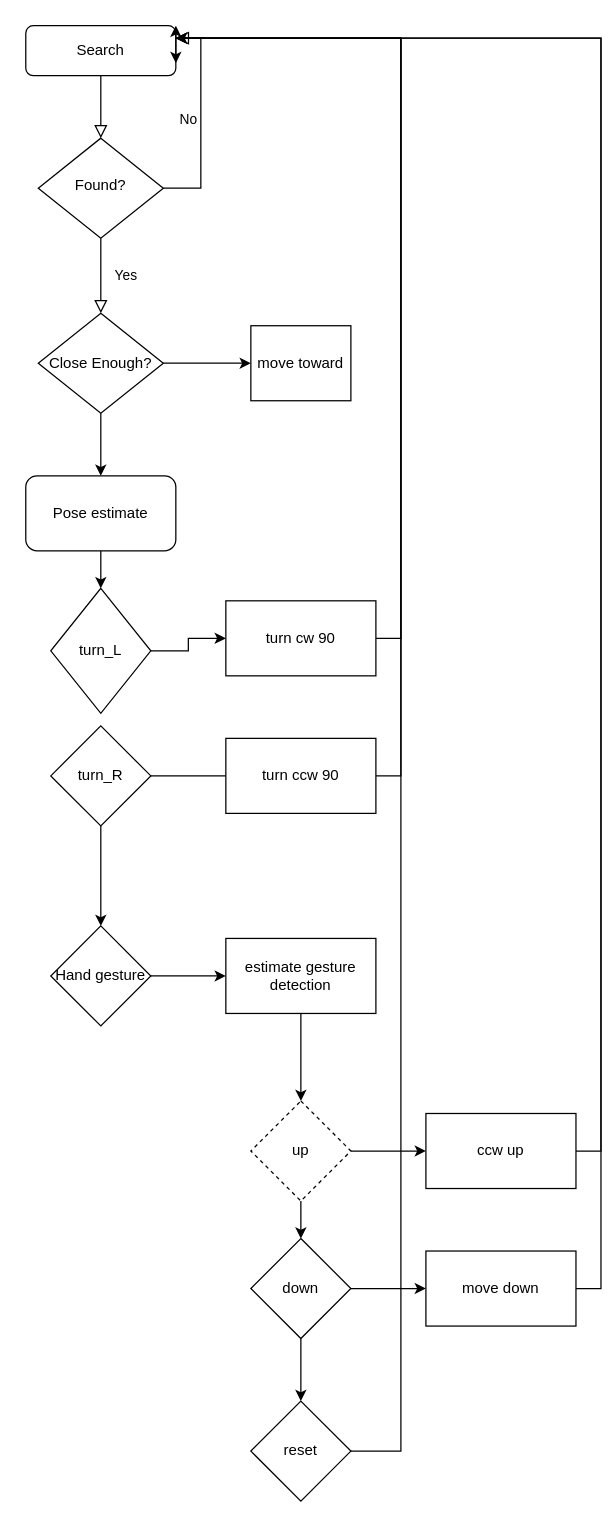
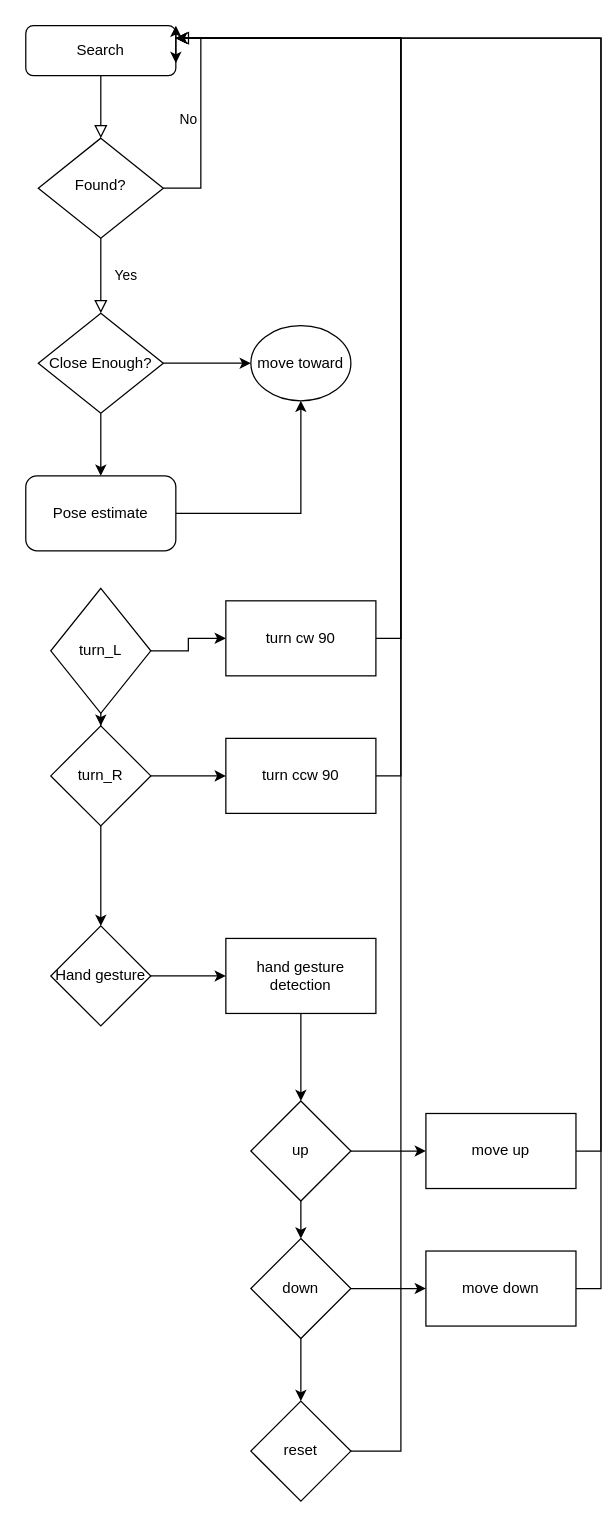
  <mxCell id="0" />
  <mxCell id="1" parent="0" />
  <mxCell id="2" value="" style="rounded=0;html=1;jettySize=auto;orthogonalLoop=1;fontSize=11;endArrow=block;endFill=0;endSize=8;strokeWidth=1;shadow=0;labelBackgroundColor=none;edgeStyle=orthogonalEdgeStyle;" parent="1" source="3" target="6" edge="1"><mxGeometry relative="1" as="geometry" /></mxCell>
  <mxCell id="3" value="Search" style="rounded=1;whiteSpace=wrap;html=1;fontSize=12;glass=0;strokeWidth=1;shadow=0;" parent="1" vertex="1"><mxGeometry x="20" y="20" width="120" height="40" as="geometry" /></mxCell>
  <mxCell id="4" value="Yes" style="rounded=0;html=1;jettySize=auto;orthogonalLoop=1;fontSize=11;endArrow=block;endFill=0;endSize=8;strokeWidth=1;shadow=0;labelBackgroundColor=none;edgeStyle=orthogonalEdgeStyle;" parent="1" source="6" edge="1"><mxGeometry y="20" relative="1" as="geometry"><mxPoint as="offset" /><mxPoint x="80" y="250" as="targetPoint" /><Array as="points"><mxPoint x="80" y="210" /><mxPoint x="80" y="210" /></Array></mxGeometry></mxCell>
  <mxCell id="5" value="No" style="edgeStyle=orthogonalEdgeStyle;rounded=0;html=1;jettySize=auto;orthogonalLoop=1;fontSize=11;endArrow=block;endFill=0;endSize=8;strokeWidth=1;shadow=0;labelBackgroundColor=none;entryX=1;entryY=0.25;entryDx=0;entryDy=0;" parent="1" target="3" edge="1"><mxGeometry y="10" relative="1" as="geometry"><mxPoint as="offset" /><mxPoint x="130" y="150" as="sourcePoint" /><mxPoint x="190" y="70" as="targetPoint" /><Array as="points"><mxPoint x="160" y="150" /><mxPoint x="160" y="30" /></Array></mxGeometry></mxCell>
  <mxCell id="6" value="Found?" style="rhombus;whiteSpace=wrap;html=1;shadow=0;fontFamily=Helvetica;fontSize=12;align=center;strokeWidth=1;spacing=6;spacingTop=-4;" parent="1" vertex="1"><mxGeometry x="30" y="110" width="100" height="80" as="geometry" /></mxCell>
  <mxCell id="7" value="" style="edgeStyle=orthogonalEdgeStyle;rounded=0;orthogonalLoop=1;jettySize=auto;html=1;" edge="1" parent="1" source="9" target="11"><mxGeometry relative="1" as="geometry" /></mxCell>
  <mxCell id="8" value="" style="edgeStyle=orthogonalEdgeStyle;rounded=0;orthogonalLoop=1;jettySize=auto;html=1;" edge="1" parent="1" source="9" target="12"><mxGeometry relative="1" as="geometry" /></mxCell>
  <mxCell id="9" value="Close Enough?" style="rhombus;whiteSpace=wrap;html=1;" vertex="1" parent="1"><mxGeometry x="30" y="250" width="100" height="80" as="geometry" /></mxCell>
- <mxCell id="10" value="" style="edgeStyle=orthogonalEdgeStyle;rounded=0;orthogonalLoop=1;jettySize=auto;html=1;" edge="1" parent="1" source="11" target="15"><mxGeometry relative="1" as="geometry" /></mxCell>
+ <mxCell id="10" value="" style="edgeStyle=orthogonalEdgeStyle;rounded=0;orthogonalLoop=1;jettySize=auto;html=1;" edge="1" parent="1" source="11" target="12"><mxGeometry relative="1" as="geometry" /></mxCell>
  <mxCell id="11" value="Pose estimate" style="rounded=1;whiteSpace=wrap;html=1;" vertex="1" parent="1"><mxGeometry x="20" y="380" width="120" height="60" as="geometry" /></mxCell>
- <mxCell id="12" value="move toward" style="whiteSpace=wrap;html=1;" vertex="1" parent="1"><mxGeometry x="200" y="260" width="80" height="60" as="geometry" /></mxCell>
+ <mxCell id="12" value="move toward" style="ellipse;whiteSpace=wrap;html=1;" vertex="1" parent="1"><mxGeometry x="200" y="260" width="80" height="60" as="geometry" /></mxCell>
+ <mxCell id="13" value="" style="edgeStyle=orthogonalEdgeStyle;rounded=0;orthogonalLoop=1;jettySize=auto;html=1;" edge="1" parent="1" source="15" target="18"><mxGeometry relative="1" as="geometry" /></mxCell>
  <mxCell id="14" value="" style="edgeStyle=orthogonalEdgeStyle;rounded=0;orthogonalLoop=1;jettySize=auto;html=1;" edge="1" parent="1" source="15" target="32"><mxGeometry relative="1" as="geometry" /></mxCell>
  <mxCell id="15" value="turn_L" style="rhombus;whiteSpace=wrap;html=1;" vertex="1" parent="1"><mxGeometry x="40" y="470" width="80" height="100" as="geometry" /></mxCell>
  <mxCell id="16" value="" style="edgeStyle=orthogonalEdgeStyle;rounded=0;orthogonalLoop=1;jettySize=auto;html=1;" edge="1" parent="1" source="18" target="20"><mxGeometry relative="1" as="geometry" /></mxCell>
- <mxCell id="17" value="" style="edgeStyle=orthogonalEdgeStyle;rounded=0;orthogonalLoop=1;jettySize=auto;html=1;endArrow=none;" edge="1" parent="1" source="18" target="34"><mxGeometry relative="1" as="geometry" /></mxCell>
+ <mxCell id="17" value="" style="edgeStyle=orthogonalEdgeStyle;rounded=0;orthogonalLoop=1;jettySize=auto;html=1;" edge="1" parent="1" source="18" target="34"><mxGeometry relative="1" as="geometry" /></mxCell>
  <mxCell id="18" value="turn_R" style="rhombus;whiteSpace=wrap;html=1;" vertex="1" parent="1"><mxGeometry x="40" y="580" width="80" height="80" as="geometry" /></mxCell>
  <mxCell id="19" value="" style="edgeStyle=orthogonalEdgeStyle;rounded=0;orthogonalLoop=1;jettySize=auto;html=1;" edge="1" parent="1" source="20" target="22"><mxGeometry relative="1" as="geometry" /></mxCell>
  <mxCell id="20" value="Hand gesture" style="rhombus;whiteSpace=wrap;html=1;" vertex="1" parent="1"><mxGeometry x="40" y="740" width="80" height="80" as="geometry" /></mxCell>
  <mxCell id="21" value="" style="edgeStyle=orthogonalEdgeStyle;rounded=0;orthogonalLoop=1;jettySize=auto;html=1;" edge="1" parent="1" source="22" target="25"><mxGeometry relative="1" as="geometry" /></mxCell>
- <mxCell id="22" value="estimate gesture detection" style="whiteSpace=wrap;html=1;" vertex="1" parent="1"><mxGeometry x="180" y="750" width="120" height="60" as="geometry" /></mxCell>
+ <mxCell id="22" value="hand gesture detection" style="whiteSpace=wrap;html=1;" vertex="1" parent="1"><mxGeometry x="180" y="750" width="120" height="60" as="geometry" /></mxCell>
  <mxCell id="23" value="" style="edgeStyle=orthogonalEdgeStyle;rounded=0;orthogonalLoop=1;jettySize=auto;html=1;" edge="1" parent="1" source="25" target="28"><mxGeometry relative="1" as="geometry" /></mxCell>
  <mxCell id="24" value="" style="edgeStyle=orthogonalEdgeStyle;rounded=0;orthogonalLoop=1;jettySize=auto;html=1;" edge="1" parent="1" source="25" target="36"><mxGeometry relative="1" as="geometry" /></mxCell>
- <mxCell id="25" value="up" style="rhombus;whiteSpace=wrap;html=1;dashed=1;" vertex="1" parent="1"><mxGeometry x="200" y="880" width="80" height="80" as="geometry" /></mxCell>
+ <mxCell id="25" value="up" style="rhombus;whiteSpace=wrap;html=1;" vertex="1" parent="1"><mxGeometry x="200" y="880" width="80" height="80" as="geometry" /></mxCell>
  <mxCell id="26" value="" style="edgeStyle=orthogonalEdgeStyle;rounded=0;orthogonalLoop=1;jettySize=auto;html=1;" edge="1" parent="1" source="28" target="30"><mxGeometry relative="1" as="geometry" /></mxCell>
  <mxCell id="27" value="" style="edgeStyle=orthogonalEdgeStyle;rounded=0;orthogonalLoop=1;jettySize=auto;html=1;" edge="1" parent="1" source="28" target="38"><mxGeometry relative="1" as="geometry" /></mxCell>
  <mxCell id="28" value="down" style="rhombus;whiteSpace=wrap;html=1;" vertex="1" parent="1"><mxGeometry x="200" y="990" width="80" height="80" as="geometry" /></mxCell>
  <mxCell id="29" style="edgeStyle=orthogonalEdgeStyle;rounded=0;orthogonalLoop=1;jettySize=auto;html=1;exitX=1;exitY=0.5;exitDx=0;exitDy=0;entryX=1;entryY=0;entryDx=0;entryDy=0;" edge="1" parent="1" source="30" target="3"><mxGeometry relative="1" as="geometry"><Array as="points"><mxPoint x="320" y="1160" /><mxPoint x="320" y="30" /><mxPoint x="140" y="30" /></Array></mxGeometry></mxCell>
  <mxCell id="30" value="reset" style="rhombus;whiteSpace=wrap;html=1;" vertex="1" parent="1"><mxGeometry x="200" y="1120" width="80" height="80" as="geometry" /></mxCell>
  <mxCell id="31" style="edgeStyle=orthogonalEdgeStyle;rounded=0;orthogonalLoop=1;jettySize=auto;html=1;exitX=1;exitY=0.5;exitDx=0;exitDy=0;entryX=1;entryY=0.25;entryDx=0;entryDy=0;" edge="1" parent="1" source="32" target="3"><mxGeometry relative="1" as="geometry" /></mxCell>
  <mxCell id="32" value="turn cw 90" style="whiteSpace=wrap;html=1;" vertex="1" parent="1"><mxGeometry x="180" y="480" width="120" height="60" as="geometry" /></mxCell>
  <mxCell id="33" style="edgeStyle=orthogonalEdgeStyle;rounded=0;orthogonalLoop=1;jettySize=auto;html=1;exitX=1;exitY=0.5;exitDx=0;exitDy=0;entryX=1;entryY=0.75;entryDx=0;entryDy=0;" edge="1" parent="1" source="34" target="3"><mxGeometry relative="1" as="geometry"><Array as="points"><mxPoint x="320" y="620" /><mxPoint x="320" y="30" /><mxPoint x="140" y="30" /></Array></mxGeometry></mxCell>
  <mxCell id="34" value="turn ccw 90" style="whiteSpace=wrap;html=1;" vertex="1" parent="1"><mxGeometry x="180" y="590" width="120" height="60" as="geometry" /></mxCell>
  <mxCell id="35" style="edgeStyle=orthogonalEdgeStyle;rounded=0;orthogonalLoop=1;jettySize=auto;html=1;exitX=1;exitY=0.5;exitDx=0;exitDy=0;entryX=1;entryY=0.25;entryDx=0;entryDy=0;" edge="1" parent="1" source="36" target="3"><mxGeometry relative="1" as="geometry" /></mxCell>
- <mxCell id="36" value="ccw up" style="whiteSpace=wrap;html=1;" vertex="1" parent="1"><mxGeometry x="340" y="890" width="120" height="60" as="geometry" /></mxCell>
+ <mxCell id="36" value="move up" style="whiteSpace=wrap;html=1;" vertex="1" parent="1"><mxGeometry x="340" y="890" width="120" height="60" as="geometry" /></mxCell>
  <mxCell id="37" style="edgeStyle=orthogonalEdgeStyle;rounded=0;orthogonalLoop=1;jettySize=auto;html=1;exitX=1;exitY=0.5;exitDx=0;exitDy=0;entryX=1;entryY=0.25;entryDx=0;entryDy=0;endArrow=open;" edge="1" parent="1" source="38" target="3"><mxGeometry relative="1" as="geometry" /></mxCell>
  <mxCell id="38" value="move down" style="whiteSpace=wrap;html=1;" vertex="1" parent="1"><mxGeometry x="340" y="1000" width="120" height="60" as="geometry" /></mxCell>
